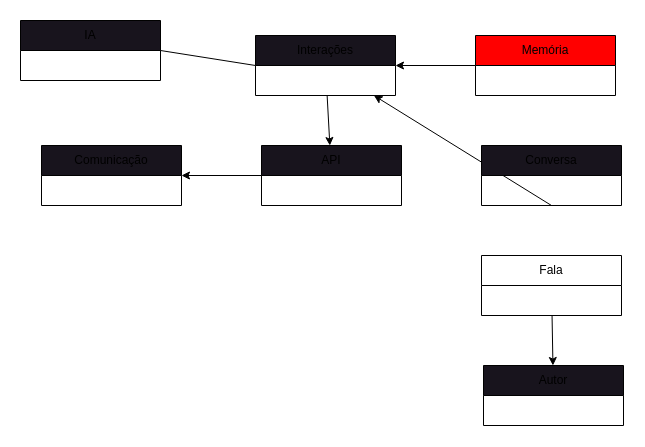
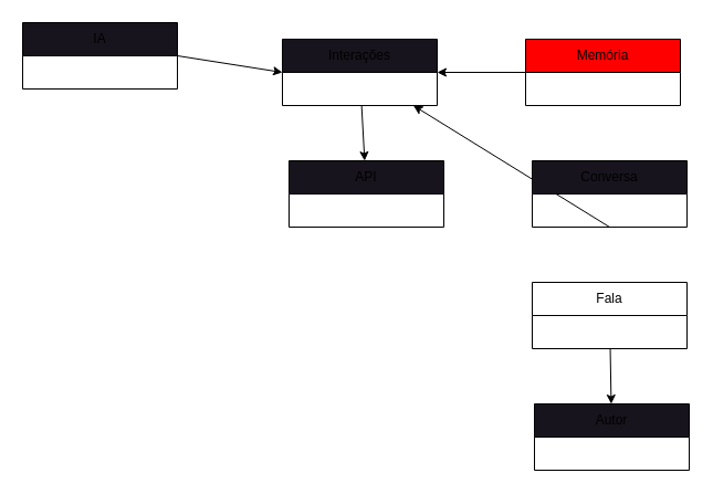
  <mxCell id="0" />
  <mxCell id="1" parent="0" />
  <mxCell id="2" value="" style="edgeStyle=none;html=1;" edge="1" parent="1" source="3" target="9"><mxGeometry relative="1" as="geometry" /></mxCell>
  <mxCell id="3" value="Memória" style="swimlane;fontStyle=0;childLayout=stackLayout;horizontal=1;startSize=30;horizontalStack=0;resizeParent=1;resizeParentMax=0;resizeLast=0;collapsible=1;marginBottom=0;whiteSpace=wrap;html=1;fillColor=#FF0000;" parent="1" vertex="1"><mxGeometry x="475" y="35" width="140" height="60" as="geometry" /></mxCell>
  <mxCell id="4" value="" style="edgeStyle=none;html=1;" edge="1" parent="1" source="5" target="10"><mxGeometry relative="1" as="geometry" /></mxCell>
  <mxCell id="5" value="Fala" style="swimlane;fontStyle=0;childLayout=stackLayout;horizontal=1;startSize=30;horizontalStack=0;resizeParent=1;resizeParentMax=0;resizeLast=0;collapsible=1;marginBottom=0;whiteSpace=wrap;html=1;" vertex="1" parent="1"><mxGeometry x="481" y="255" width="140" height="60" as="geometry" /></mxCell>
- <mxCell id="6" style="edgeStyle=none;html=1;exitX=1;exitY=0.5;exitDx=0;exitDy=0;entryX=0;entryY=0.5;entryDx=0;entryDy=0;endArrow=none;" edge="1" parent="1" source="7" target="9"><mxGeometry relative="1" as="geometry" /></mxCell>
+ <mxCell id="6" style="edgeStyle=none;html=1;exitX=1;exitY=0.5;exitDx=0;exitDy=0;entryX=0;entryY=0.5;entryDx=0;entryDy=0;" edge="1" parent="1" source="7" target="9"><mxGeometry relative="1" as="geometry" /></mxCell>
  <mxCell id="7" value="IA" style="swimlane;fontStyle=0;childLayout=stackLayout;horizontal=1;startSize=30;horizontalStack=0;resizeParent=1;resizeParentMax=0;resizeLast=0;collapsible=1;marginBottom=0;whiteSpace=wrap;html=1;fillColor=rgb(24, 20, 29);" vertex="1" parent="1"><mxGeometry x="20" y="20" width="140" height="60" as="geometry" /></mxCell>
  <mxCell id="8" value="" style="edgeStyle=none;html=1;" edge="1" parent="1" source="9" target="12"><mxGeometry relative="1" as="geometry" /></mxCell>
  <mxCell id="9" value="Interações" style="swimlane;fontStyle=0;childLayout=stackLayout;horizontal=1;startSize=30;horizontalStack=0;resizeParent=1;resizeParentMax=0;resizeLast=0;collapsible=1;marginBottom=0;whiteSpace=wrap;html=1;fillColor=rgb(24, 20, 29);" vertex="1" parent="1"><mxGeometry x="255" y="35" width="140" height="60" as="geometry" /></mxCell>
  <mxCell id="10" value="Autor" style="swimlane;fontStyle=0;childLayout=stackLayout;horizontal=1;startSize=30;horizontalStack=0;resizeParent=1;resizeParentMax=0;resizeLast=0;collapsible=1;marginBottom=0;whiteSpace=wrap;html=1;fillColor=rgb(24, 20, 29);" vertex="1" parent="1"><mxGeometry x="483" y="365" width="140" height="60" as="geometry" /></mxCell>
- <mxCell id="11" value="" style="edgeStyle=none;html=1;" edge="1" parent="1" source="12" target="13"><mxGeometry relative="1" as="geometry" /></mxCell>
  <mxCell id="12" value="API" style="swimlane;fontStyle=0;childLayout=stackLayout;horizontal=1;startSize=30;horizontalStack=0;resizeParent=1;resizeParentMax=0;resizeLast=0;collapsible=1;marginBottom=0;whiteSpace=wrap;html=1;fillColor=rgb(24, 20, 29);" vertex="1" parent="1"><mxGeometry x="261" y="145" width="140" height="60" as="geometry" /></mxCell>
- <mxCell id="13" value="Comunicação" style="swimlane;fontStyle=0;childLayout=stackLayout;horizontal=1;startSize=30;horizontalStack=0;resizeParent=1;resizeParentMax=0;resizeLast=0;collapsible=1;marginBottom=0;whiteSpace=wrap;html=1;fillColor=rgb(24, 20, 29);" vertex="1" parent="1"><mxGeometry x="41" y="145" width="140" height="60" as="geometry" /></mxCell>
  <mxCell id="14" style="edgeStyle=none;html=1;exitX=0.5;exitY=1;exitDx=0;exitDy=0;" edge="1" parent="1" source="15" target="9"><mxGeometry relative="1" as="geometry" /></mxCell>
  <mxCell id="15" value="Conversa" style="swimlane;fontStyle=0;childLayout=stackLayout;horizontal=1;startSize=30;horizontalStack=0;resizeParent=1;resizeParentMax=0;resizeLast=0;collapsible=1;marginBottom=0;whiteSpace=wrap;html=1;fillColor=rgb(24, 20, 29);" vertex="1" parent="1"><mxGeometry x="481" y="145" width="140" height="60" as="geometry" /></mxCell>
